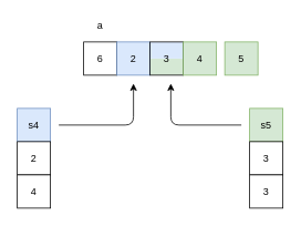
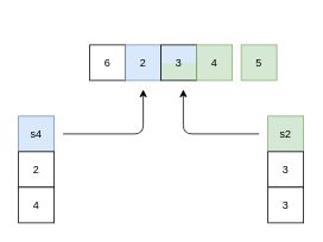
  <mxCell id="0" />
  <mxCell id="1" parent="0" />
  <mxCell id="2" value="" style="rounded=0;whiteSpace=wrap;html=1;fillColor=#d5e8d4;strokeColor=none;" vertex="1" parent="1"><mxGeometry x="180" y="70" width="40" height="20" as="geometry" /></mxCell>
  <mxCell id="3" value="" style="rounded=0;whiteSpace=wrap;html=1;fillColor=#dae8fc;strokeColor=none;" vertex="1" parent="1"><mxGeometry x="180" y="50" width="40" height="20" as="geometry" /></mxCell>
  <mxCell id="4" value="6" style="rounded=0;whiteSpace=wrap;html=1;" vertex="1" parent="1"><mxGeometry x="100" y="50" width="40" height="40" as="geometry" /></mxCell>
  <mxCell id="5" value="2" style="rounded=0;whiteSpace=wrap;html=1;fillColor=#dae8fc;strokeColor=#6c8ebf;" vertex="1" parent="1"><mxGeometry x="140" y="50" width="40" height="40" as="geometry" /></mxCell>
  <mxCell id="6" value="3" style="rounded=0;whiteSpace=wrap;html=1;fillColor=none;strokeColor=#000000;gradientColor=#ffffff;" vertex="1" parent="1"><mxGeometry x="180" y="50" width="40" height="40" as="geometry" /></mxCell>
  <mxCell id="7" value="4" style="rounded=0;whiteSpace=wrap;html=1;fillColor=#d5e8d4;strokeColor=#82b366;" vertex="1" parent="1"><mxGeometry x="220" y="50" width="40" height="40" as="geometry" /></mxCell>
  <mxCell id="8" value="5" style="rounded=0;whiteSpace=wrap;html=1;fillColor=#d5e8d4;strokeColor=#82b366;" vertex="1" parent="1"><mxGeometry x="270" y="50" width="40" height="40" as="geometry" /></mxCell>
- <mxCell id="9" value="a" style="text;html=1;strokeColor=none;fillColor=none;align=center;verticalAlign=middle;whiteSpace=wrap;rounded=0;" vertex="1" parent="1"><mxGeometry x="100" y="20" width="40" height="20" as="geometry" /></mxCell>
  <mxCell id="10" value="s4" style="rounded=0;whiteSpace=wrap;html=1;fillColor=#dae8fc;strokeColor=#6c8ebf;" vertex="1" parent="1"><mxGeometry x="20" y="130" width="40" height="40" as="geometry" /></mxCell>
  <mxCell id="11" value="2" style="rounded=0;whiteSpace=wrap;html=1;" vertex="1" parent="1"><mxGeometry x="20" y="170" width="40" height="40" as="geometry" /></mxCell>
  <mxCell id="12" value="4" style="rounded=0;whiteSpace=wrap;html=1;" vertex="1" parent="1"><mxGeometry x="20" y="210" width="40" height="40" as="geometry" /></mxCell>
  <mxCell id="13" value="" style="edgeStyle=segmentEdgeStyle;endArrow=classic;html=1;" edge="1" parent="1"><mxGeometry width="50" height="50" relative="1" as="geometry"><mxPoint x="70" y="150" as="sourcePoint" /><mxPoint x="160" y="100.21" as="targetPoint" /></mxGeometry></mxCell>
- <mxCell id="14" value="s5" style="rounded=0;whiteSpace=wrap;html=1;fillColor=#d5e8d4;strokeColor=#82b366;" vertex="1" parent="1"><mxGeometry x="300" y="130" width="40" height="40" as="geometry" /></mxCell>
+ <mxCell id="14" value="s2" style="rounded=0;whiteSpace=wrap;html=1;fillColor=#d5e8d4;strokeColor=#82b366;" vertex="1" parent="1"><mxGeometry x="300" y="130" width="40" height="40" as="geometry" /></mxCell>
  <mxCell id="15" value="3" style="rounded=0;whiteSpace=wrap;html=1;" vertex="1" parent="1"><mxGeometry x="300" y="170" width="40" height="40" as="geometry" /></mxCell>
  <mxCell id="16" value="3" style="rounded=0;whiteSpace=wrap;html=1;" vertex="1" parent="1"><mxGeometry x="300" y="210" width="40" height="40" as="geometry" /></mxCell>
  <mxCell id="17" value="" style="edgeStyle=segmentEdgeStyle;endArrow=classic;html=1;" edge="1" parent="1"><mxGeometry width="50" height="50" relative="1" as="geometry"><mxPoint x="290" y="150" as="sourcePoint" /><mxPoint x="204.98" y="100.21" as="targetPoint" /></mxGeometry></mxCell>
